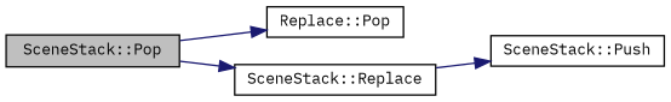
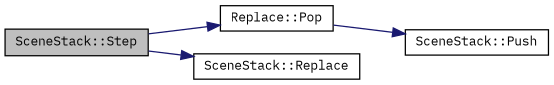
  digraph {
    fontname="IBM Plex Mono"
    rankdir=LR
    node [color=black fillcolor=white fontname="IBM Plex Mono" fontsize=10 shape=record style=filled]
    edge [color=midnightblue fontname="IBM Plex Mono" fontsize=10 labelfontname=Helvetica labelfontsize=10 style=solid]
-   n1 [fillcolor=grey75 fontcolor=black height=0.2 label="SceneStack::Pop" width=0.4]
+   n1 [fillcolor=grey75 fontcolor=black height=0.2 label="SceneStack::Step" width=0.4]
    n2 [height=0.2 label="Replace::Pop" width=0.4]
    n3 [height=0.2 label="SceneStack::Replace" width=0.4]
    n4 [height=0.2 label="SceneStack::Push" width=0.4]
    n1 -> n2
    n1 -> n3
-   n3 -> n4
+   n2 -> n4
  }
